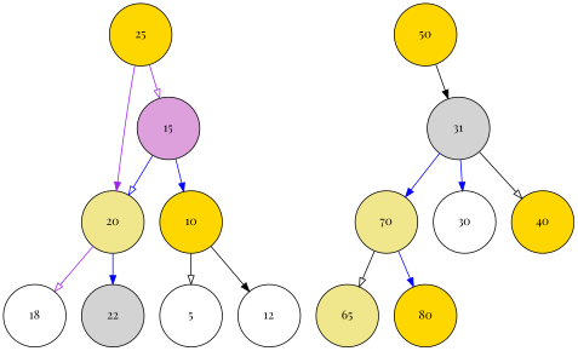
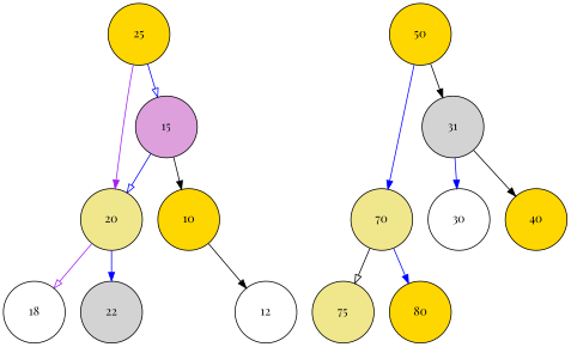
  digraph {
    fontname="Playfair Display"
    node [fillcolor=gold fixedsize=true fontname="Playfair Display" shape=circle style=filled]
    edge [arrowhead=normal color=black fontname="Playfair Display"]
    n1 [height=1.0 label=25 width=1.0]
    n2 [fillcolor=plum height=1.0 label=15 width=1.0]
    n3 [fillcolor=khaki height=1.0 label=20 width=1.0]
    n4 [height=1.0 label=10 width=1.0]
    n5 [height=1.0 label=50 width=1.0]
    n6 [fillcolor=lightgrey height=1.0 label=31 width=1.0]
    n7 [fillcolor=khaki height=1.0 label=70 width=1.0]
-   n8 [fillcolor=white height=1.0 label=5 width=1.0]
    n9 [fillcolor=white height=1.0 label=12 width=1.0]
    n10 [fillcolor=white height=1.0 label=18 width=1.0]
    n11 [fillcolor=lightgrey height=1.0 label=22 width=1.0]
    n12 [fillcolor=white height=1.0 label=30 width=1.0]
    n13 [height=1.0 label=40 width=1.0]
-   n14 [fillcolor=khaki height=1.0 label=65 width=1.0]
+   n14 [fillcolor=khaki height=1.0 label=75 width=1.0]
    n15 [height=1.0 label=80 width=1.0]
-   n1 -> n2 [arrowhead=onormal color=purple]
+   n1 -> n2 [arrowhead=onormal color=blue]
    n1 -> n3 [color=purple]
    n2 -> n3 [arrowhead=onormal color=blue]
-   n2 -> n4 [color=blue]
+   n2 -> n4
    n3 -> n10 [arrowhead=onormal color=purple]
    n3 -> n11 [color=blue]
-   n4 -> n8 [arrowhead=onormal]
    n4 -> n9
    n5 -> n6
-   n6 -> n7 [color=blue]
+   n5 -> n7 [color=blue]
    n6 -> n12 [color=blue]
-   n6 -> n13 [arrowhead=onormal]
+   n6 -> n13
    n7 -> n14 [arrowhead=onormal]
    n7 -> n15 [color=blue]
  }
